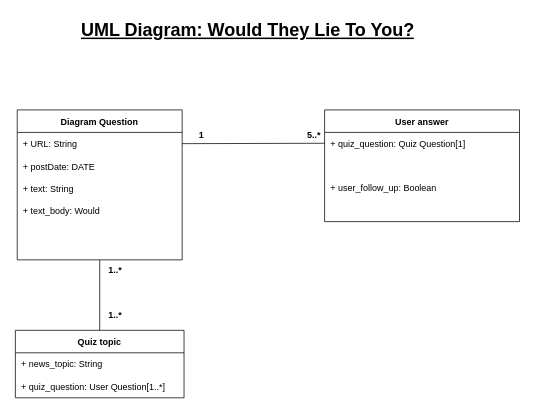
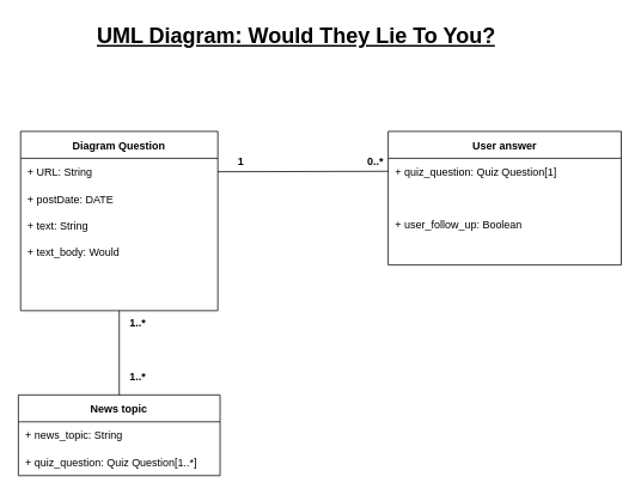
  <mxCell id="0" />
  <mxCell id="1" parent="0" />
  <mxCell id="2" value="User answer" style="shape=table;startSize=30;container=1;collapsible=1;childLayout=tableLayout;fixedRows=1;rowLines=0;fontStyle=1;align=center;resizeLast=1;" vertex="1" parent="1"><mxGeometry x="432.5" y="146" width="260" height="149" as="geometry" /></mxCell>
  <mxCell id="3" value="" style="shape=partialRectangle;collapsible=0;dropTarget=0;pointerEvents=0;fillColor=none;points=[[0,0.5],[1,0.5]];portConstraint=eastwest;top=0;left=0;right=0;bottom=0;" vertex="1" parent="2"><mxGeometry y="30" width="260" height="29" as="geometry" /></mxCell>
  <mxCell id="4" value="+ quiz_question: Quiz Question[1]" style="shape=partialRectangle;overflow=hidden;connectable=0;fillColor=none;top=0;left=0;bottom=0;right=0;align=left;spacingLeft=6;" vertex="1" parent="3"><mxGeometry width="260" height="29" as="geometry" /></mxCell>
  <mxCell id="5" value="" style="shape=partialRectangle;collapsible=0;dropTarget=0;pointerEvents=0;fillColor=none;points=[[0,0.5],[1,0.5]];portConstraint=eastwest;top=0;left=0;right=0;bottom=0;" vertex="1" parent="2"><mxGeometry y="59" width="260" height="30" as="geometry" /></mxCell>
  <mxCell id="6" value="" style="shape=partialRectangle;collapsible=0;dropTarget=0;pointerEvents=0;fillColor=none;points=[[0,0.5],[1,0.5]];portConstraint=eastwest;top=0;left=0;right=0;bottom=0;" vertex="1" parent="2"><mxGeometry y="89" width="260" height="30" as="geometry" /></mxCell>
  <mxCell id="7" value="+ user_follow_up: Boolean" style="shape=partialRectangle;overflow=hidden;connectable=0;fillColor=none;top=0;left=0;bottom=0;right=0;align=left;spacingLeft=6;" vertex="1" parent="6"><mxGeometry width="260" height="30" as="geometry" /></mxCell>
  <mxCell id="8" value="" style="shape=partialRectangle;collapsible=0;dropTarget=0;pointerEvents=0;fillColor=none;points=[[0,0.5],[1,0.5]];portConstraint=eastwest;top=0;left=0;right=0;bottom=0;" vertex="1" parent="2"><mxGeometry y="119" width="260" height="30" as="geometry" /></mxCell>
  <mxCell id="9" value="" style="shape=partialRectangle;overflow=hidden;connectable=0;fillColor=none;top=0;left=0;bottom=0;right=0;align=left;spacingLeft=6;" vertex="1" parent="8"><mxGeometry width="260" height="30" as="geometry" /></mxCell>
  <mxCell id="10" value="Diagram Question" style="shape=table;startSize=30;container=1;collapsible=1;childLayout=tableLayout;fixedRows=1;rowLines=0;fontStyle=1;align=center;resizeLast=1;" vertex="1" parent="1"><mxGeometry x="22.5" y="146" width="220" height="200" as="geometry"><mxRectangle x="70" y="150" width="110" height="30" as="alternateBounds" /></mxGeometry></mxCell>
  <mxCell id="11" value="" style="shape=partialRectangle;collapsible=0;dropTarget=0;pointerEvents=0;fillColor=none;points=[[0,0.5],[1,0.5]];portConstraint=eastwest;top=0;left=0;right=0;bottom=0;" vertex="1" parent="10"><mxGeometry y="30" width="220" height="30" as="geometry" /></mxCell>
  <mxCell id="12" value="+ URL: String" style="shape=partialRectangle;overflow=hidden;connectable=0;fillColor=none;top=0;left=0;bottom=0;right=0;align=left;spacingLeft=6;" vertex="1" parent="11"><mxGeometry width="220" height="30" as="geometry" /></mxCell>
  <mxCell id="13" value="" style="shape=partialRectangle;collapsible=0;dropTarget=0;pointerEvents=0;fillColor=none;points=[[0,0.5],[1,0.5]];portConstraint=eastwest;top=0;left=0;right=0;bottom=0;" vertex="1" parent="10"><mxGeometry y="60" width="220" height="30" as="geometry" /></mxCell>
  <mxCell id="14" value="+ postDate: DATE " style="shape=partialRectangle;overflow=hidden;connectable=0;fillColor=none;top=0;left=0;bottom=0;right=0;align=left;spacingLeft=6;" vertex="1" parent="13"><mxGeometry width="220" height="30" as="geometry" /></mxCell>
  <mxCell id="15" value="" style="shape=partialRectangle;collapsible=0;dropTarget=0;pointerEvents=0;fillColor=none;points=[[0,0.5],[1,0.5]];portConstraint=eastwest;top=0;left=0;right=0;bottom=0;" vertex="1" parent="10"><mxGeometry y="90" width="220" height="30" as="geometry" /></mxCell>
  <mxCell id="16" value="+ text: String" style="shape=partialRectangle;overflow=hidden;connectable=0;fillColor=none;top=0;left=0;bottom=0;right=0;align=left;spacingLeft=6;" vertex="1" parent="15"><mxGeometry width="220" height="30" as="geometry" /></mxCell>
  <mxCell id="17" value="" style="shape=partialRectangle;collapsible=0;dropTarget=0;pointerEvents=0;fillColor=none;points=[[0,0.5],[1,0.5]];portConstraint=eastwest;top=0;left=0;right=0;bottom=0;" vertex="1" parent="10"><mxGeometry y="120" width="220" height="30" as="geometry" /></mxCell>
  <mxCell id="18" value="+ text_body: Would" style="shape=partialRectangle;overflow=hidden;connectable=0;fillColor=none;top=0;left=0;bottom=0;right=0;align=left;spacingLeft=6;" vertex="1" parent="17"><mxGeometry width="220" height="30" as="geometry" /></mxCell>
  <mxCell id="19" value="" style="shape=partialRectangle;collapsible=0;dropTarget=0;pointerEvents=0;fillColor=none;points=[[0,0.5],[1,0.5]];portConstraint=eastwest;top=0;left=0;right=0;bottom=0;" vertex="1" parent="10"><mxGeometry y="150" width="220" height="20" as="geometry" /></mxCell>
  <mxCell id="20" value="" style="shape=partialRectangle;collapsible=0;dropTarget=0;pointerEvents=0;fillColor=none;points=[[0,0.5],[1,0.5]];portConstraint=eastwest;top=0;left=0;right=0;bottom=0;" vertex="1" parent="10"><mxGeometry y="170" width="220" height="30" as="geometry" /></mxCell>
  <mxCell id="21" value="" style="shape=partialRectangle;overflow=hidden;connectable=0;fillColor=none;top=0;left=0;bottom=0;right=0;align=left;spacingLeft=6;labelBorderColor=#000000;perimeterSpacing=0;strokeWidth=2;" vertex="1" parent="20"><mxGeometry width="220" height="30" as="geometry" /></mxCell>
- <mxCell id="22" value="Quiz topic" style="shape=table;startSize=30;container=1;collapsible=1;childLayout=tableLayout;fixedRows=1;rowLines=0;fontStyle=1;align=center;resizeLast=1;" vertex="1" parent="1"><mxGeometry x="20" y="440" width="225" height="90" as="geometry" /></mxCell>
+ <mxCell id="22" value="News topic" style="shape=table;startSize=30;container=1;collapsible=1;childLayout=tableLayout;fixedRows=1;rowLines=0;fontStyle=1;align=center;resizeLast=1;" vertex="1" parent="1"><mxGeometry x="20" y="440" width="225" height="90" as="geometry" /></mxCell>
  <mxCell id="23" value="" style="shape=partialRectangle;collapsible=0;dropTarget=0;pointerEvents=0;fillColor=none;points=[[0,0.5],[1,0.5]];portConstraint=eastwest;top=0;left=0;right=0;bottom=0;" vertex="1" parent="22"><mxGeometry y="30" width="225" height="30" as="geometry" /></mxCell>
  <mxCell id="24" value="+ news_topic: String" style="shape=partialRectangle;overflow=hidden;connectable=0;fillColor=none;top=0;left=0;bottom=0;right=0;align=left;spacingLeft=6;" vertex="1" parent="23"><mxGeometry width="225" height="30" as="geometry" /></mxCell>
  <mxCell id="25" style="shape=partialRectangle;collapsible=0;dropTarget=0;pointerEvents=0;fillColor=none;points=[[0,0.5],[1,0.5]];portConstraint=eastwest;top=0;left=0;right=0;bottom=0;" vertex="1" parent="22"><mxGeometry y="60" width="225" height="30" as="geometry" /></mxCell>
- <mxCell id="26" value="+ quiz_question: User Question[1..*]" style="shape=partialRectangle;overflow=hidden;connectable=0;fillColor=none;top=0;left=0;bottom=0;right=0;align=left;spacingLeft=6;labelBorderColor=none;perimeterSpacing=0;spacingTop=0;strokeColor=none;" vertex="1" parent="25"><mxGeometry width="225" height="30" as="geometry" /></mxCell>
+ <mxCell id="26" value="+ quiz_question: Quiz Question[1..*]" style="shape=partialRectangle;overflow=hidden;connectable=0;fillColor=none;top=0;left=0;bottom=0;right=0;align=left;spacingLeft=6;labelBorderColor=none;perimeterSpacing=0;spacingTop=0;strokeColor=none;" vertex="1" parent="25"><mxGeometry width="225" height="30" as="geometry" /></mxCell>
  <mxCell id="27" value="&lt;h1&gt;&lt;span&gt;UML Diagram: Would They Lie To You?&lt;/span&gt;&lt;/h1&gt;&lt;h1&gt;&lt;br&gt;&lt;/h1&gt;" style="text;html=1;strokeColor=none;fillColor=none;spacing=5;spacingTop=-20;whiteSpace=wrap;overflow=hidden;rounded=0;fontStyle=4" vertex="1" parent="1"><mxGeometry x="102.5" y="20" width="490" height="60" as="geometry" /></mxCell>
  <mxCell id="28" value="" style="endArrow=none;html=1;entryX=0;entryY=0.5;entryDx=0;entryDy=0;exitX=1;exitY=0.5;exitDx=0;exitDy=0;" edge="1" parent="1" source="11" target="3"><mxGeometry width="50" height="50" relative="1" as="geometry"><mxPoint x="242.5" y="200" as="sourcePoint" /><mxPoint x="432.5" y="200" as="targetPoint" /><Array as="points" /></mxGeometry></mxCell>
  <mxCell id="29" value="1" style="text;html=1;align=center;verticalAlign=middle;resizable=0;points=[];autosize=1;fontStyle=1" vertex="1" parent="1"><mxGeometry x="257.5" y="170" width="20" height="20" as="geometry" /></mxCell>
- <mxCell id="30" value="5..*" style="text;html=1;align=center;verticalAlign=middle;resizable=0;points=[];autosize=1;fontStyle=1" vertex="1" parent="1"><mxGeometry x="402.5" y="170" width="30" height="20" as="geometry" /></mxCell>
+ <mxCell id="30" value="0..*" style="text;html=1;align=center;verticalAlign=middle;resizable=0;points=[];autosize=1;fontStyle=1" vertex="1" parent="1"><mxGeometry x="402.5" y="170" width="30" height="20" as="geometry" /></mxCell>
  <mxCell id="31" value="" style="endArrow=none;html=1;exitX=0.5;exitY=0;exitDx=0;exitDy=0;" edge="1" parent="1" source="22"><mxGeometry width="50" height="50" relative="1" as="geometry"><mxPoint x="82.5" y="396" as="sourcePoint" /><mxPoint x="132.5" y="346" as="targetPoint" /></mxGeometry></mxCell>
  <mxCell id="32" value="1..*" style="text;html=1;align=center;verticalAlign=middle;resizable=0;points=[];autosize=1;fontStyle=1" vertex="1" parent="1"><mxGeometry x="137.5" y="350" width="30" height="20" as="geometry" /></mxCell>
  <mxCell id="33" value="1..*" style="text;html=1;align=center;verticalAlign=middle;resizable=0;points=[];autosize=1;fontStyle=1" vertex="1" parent="1"><mxGeometry x="137.5" y="410" width="30" height="20" as="geometry" /></mxCell>
